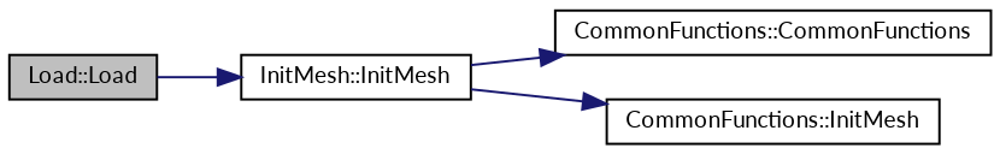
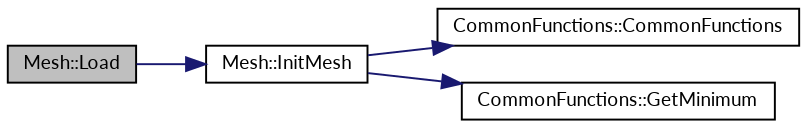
  digraph {
    fontname=Lato
    rankdir=LR
    node [color=black fillcolor=white fontname=Lato fontsize=10 shape=record style=filled]
    edge [color=midnightblue fontname=Lato fontsize=10 labelfontname=Helvetica labelfontsize=10 style=solid]
-   n1 [fillcolor=grey75 fontcolor=black height=0.2 label="Load::Load" width=0.4]
-   n2 [height=0.2 label="InitMesh::InitMesh" width=0.4]
+   n1 [fillcolor=grey75 fontcolor=black height=0.2 label="Mesh::Load" width=0.4]
+   n2 [height=0.2 label="Mesh::InitMesh" width=0.4]
    n3 [height=0.2 label="CommonFunctions::CommonFunctions" width=0.4]
-   n4 [height=0.2 label="CommonFunctions::InitMesh" width=0.4]
+   n4 [height=0.2 label="CommonFunctions::GetMinimum" width=0.4]
    n1 -> n2
    n2 -> n3
    n2 -> n4
  }
